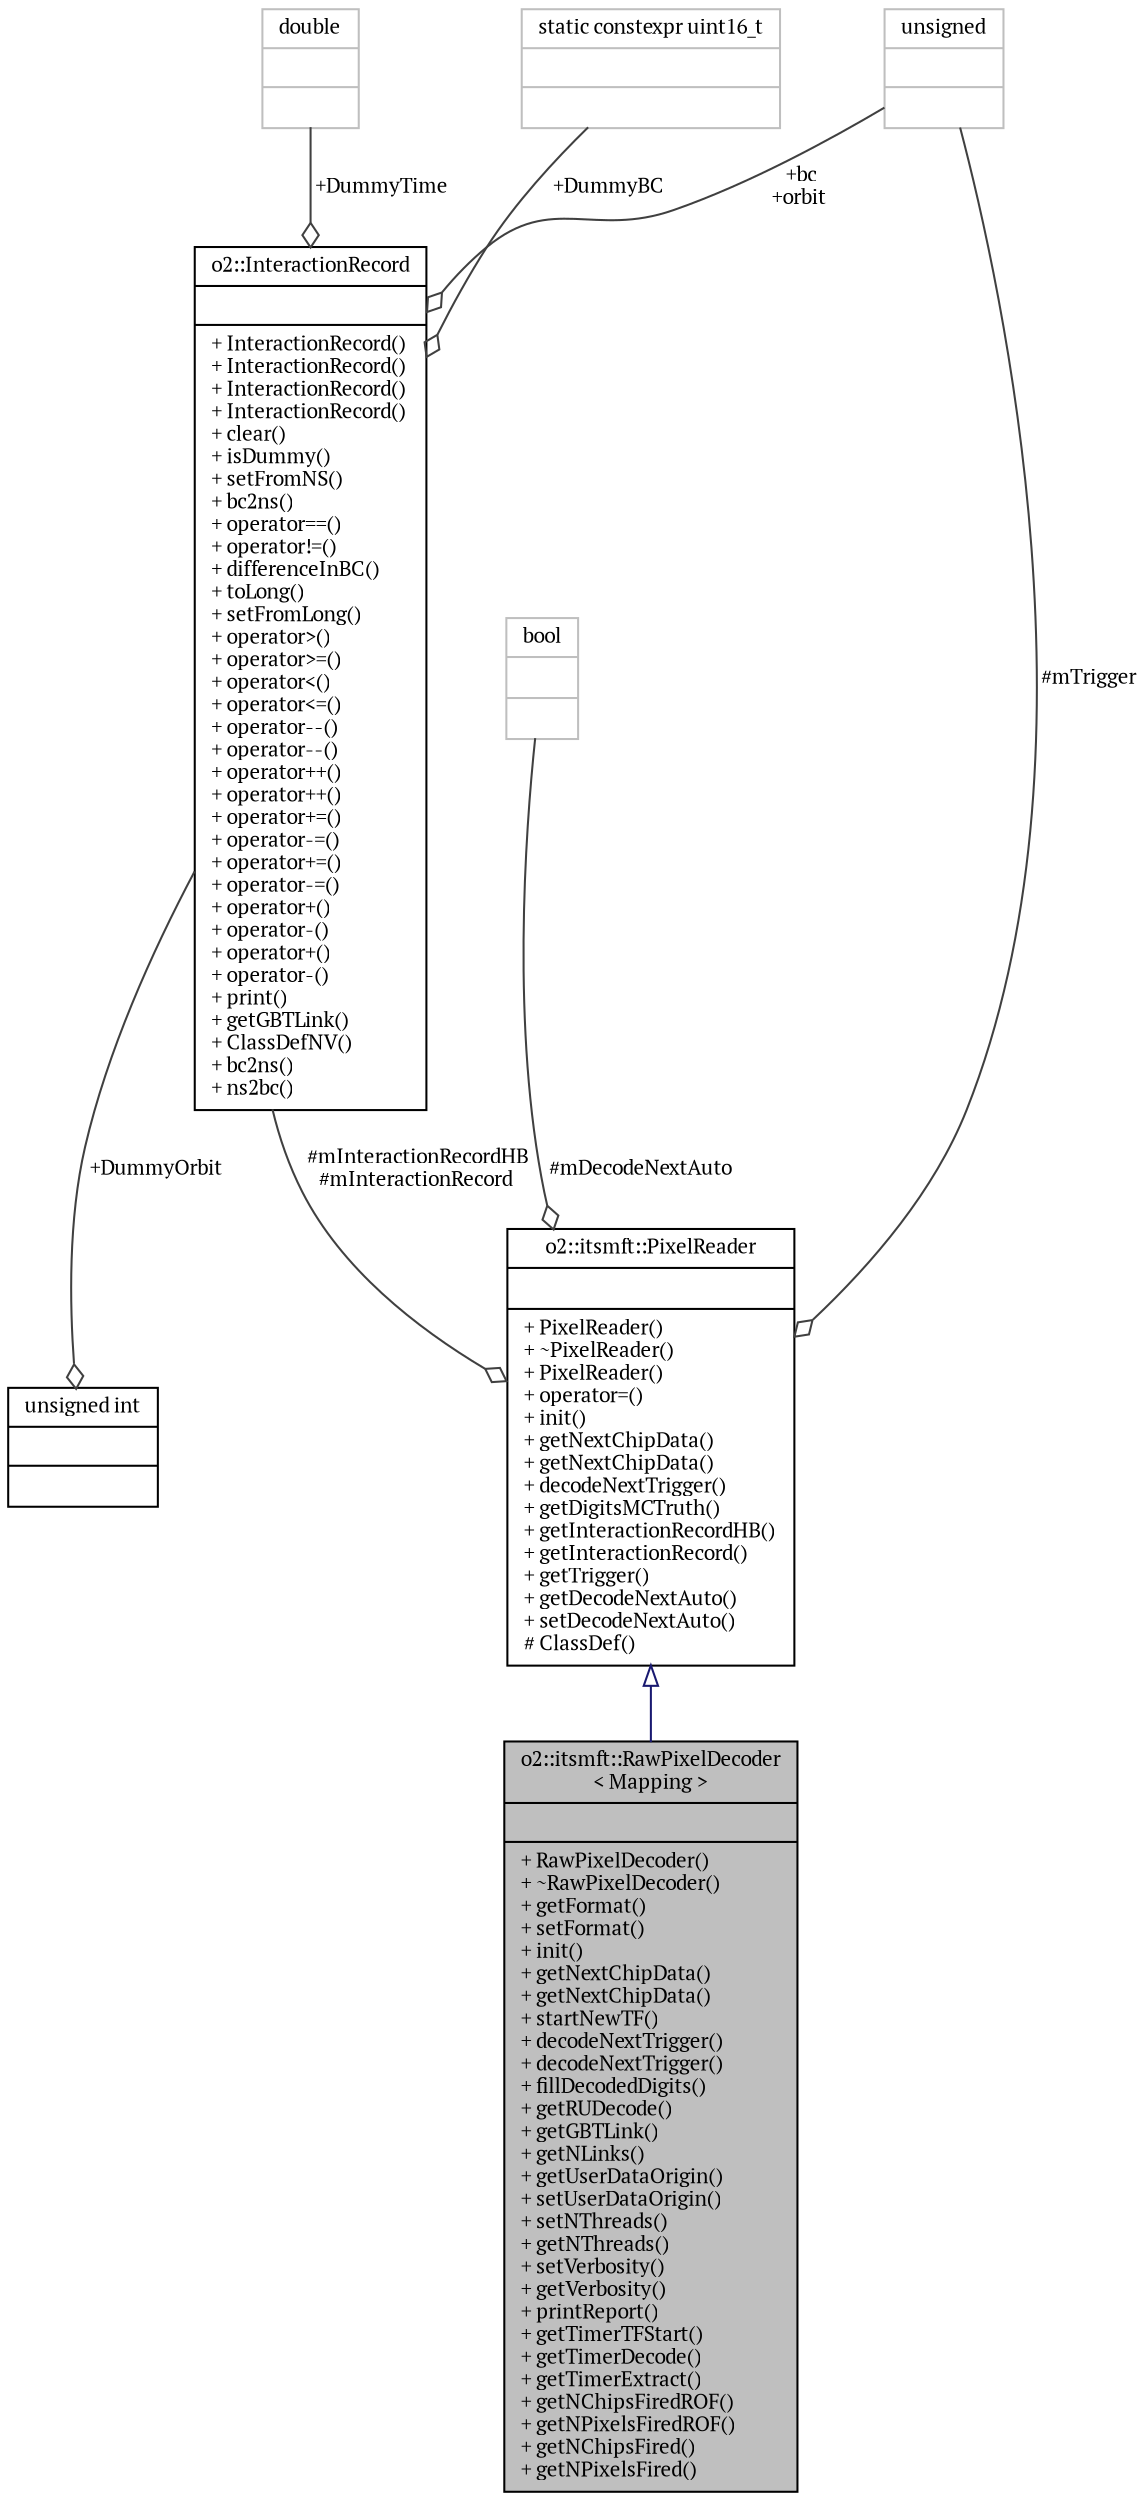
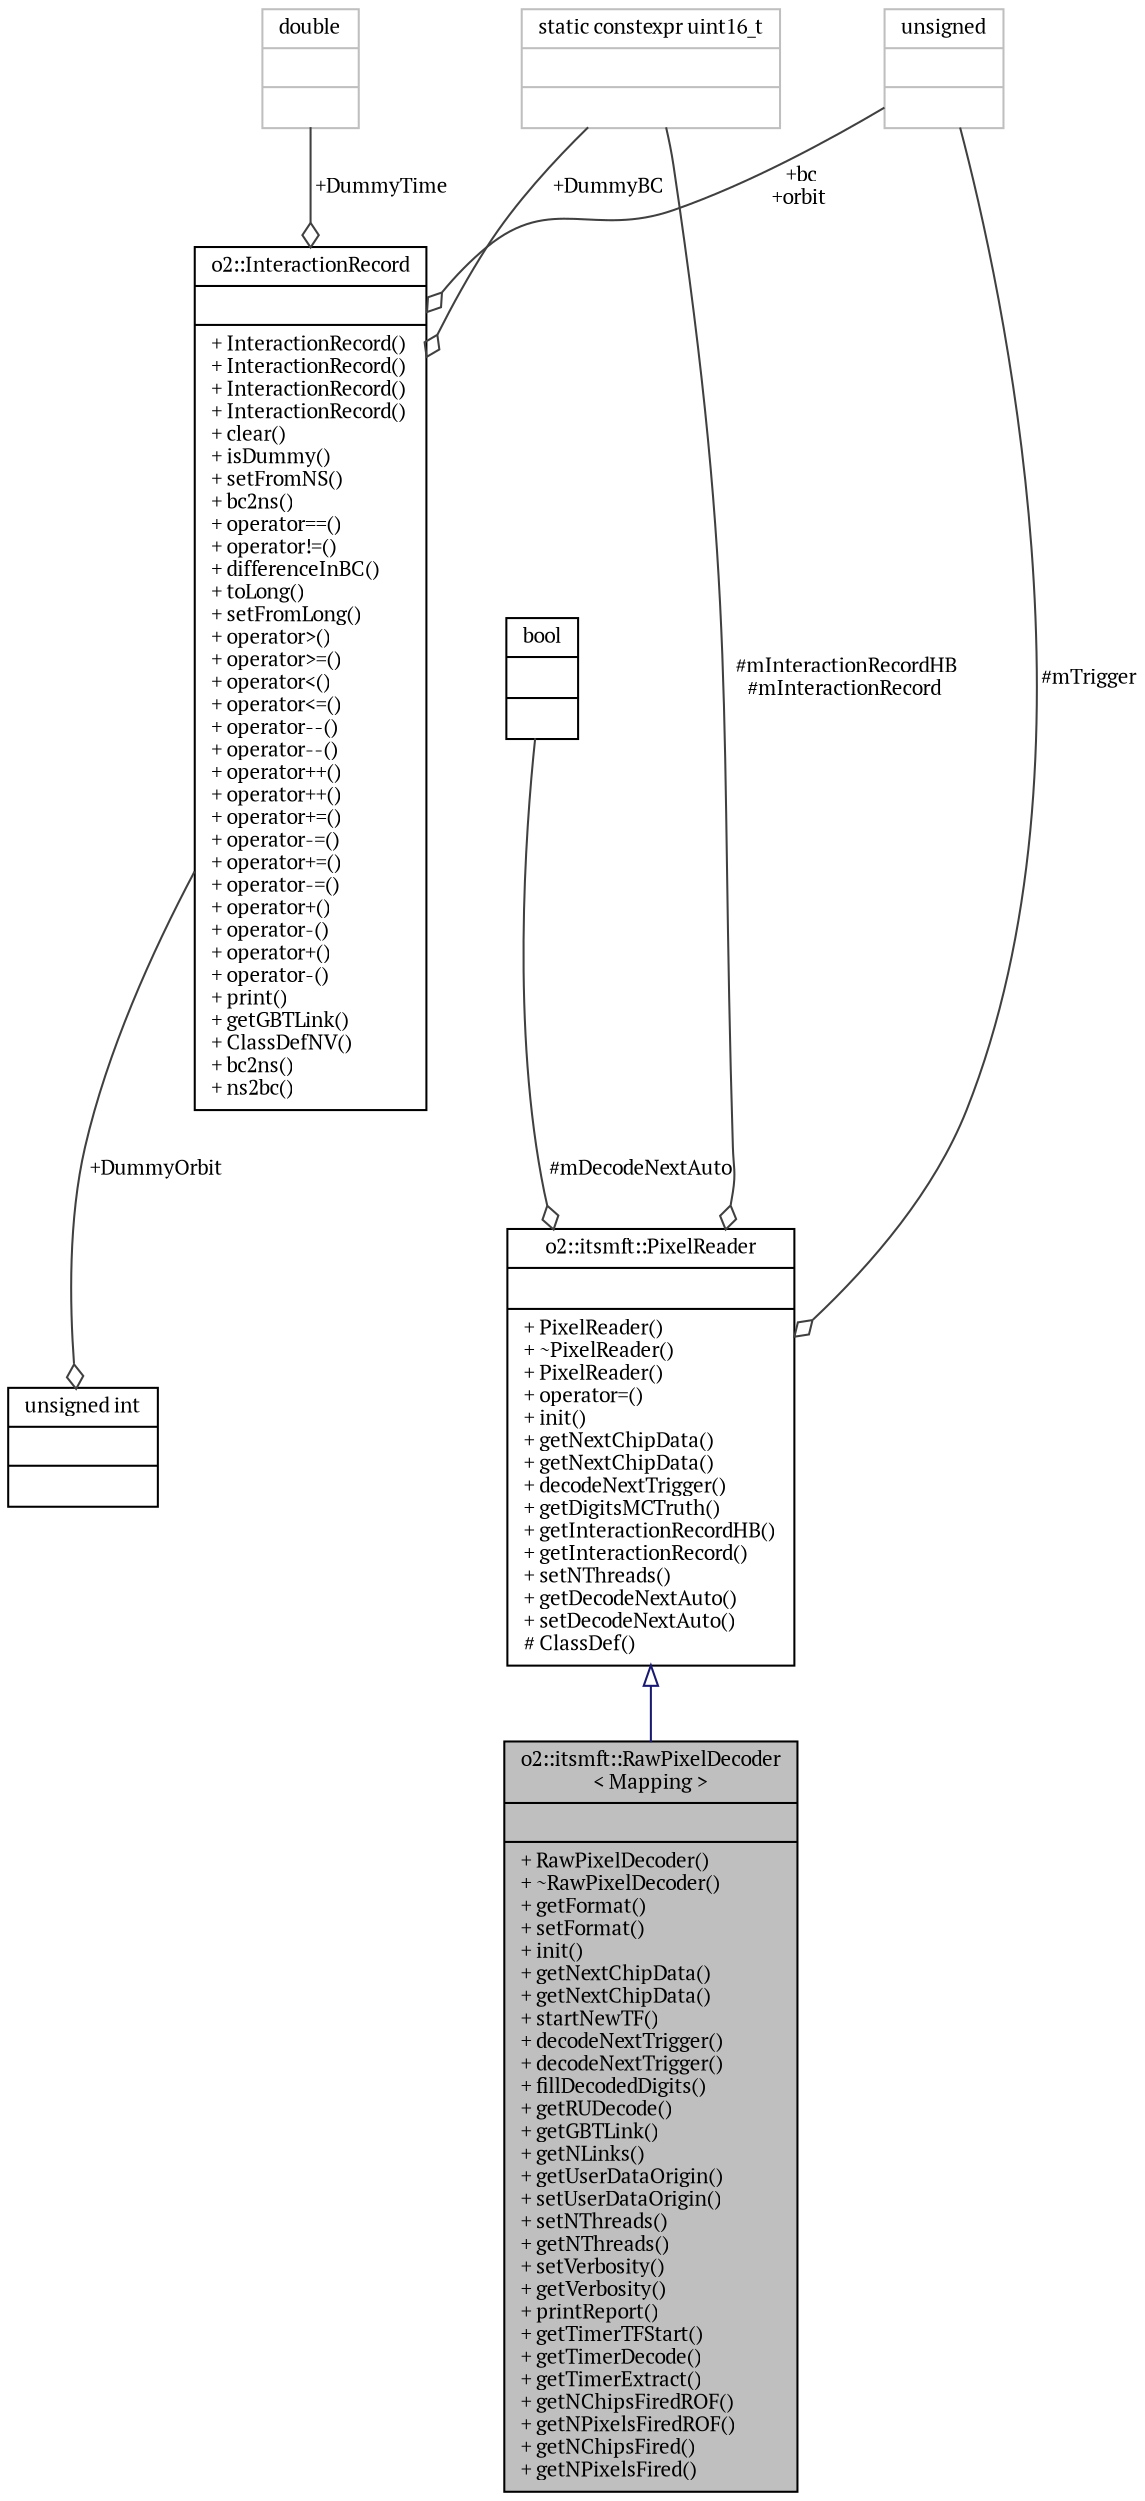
  digraph {
    fontname="PT Serif"
    node [color=black fontname="PT Serif" fontsize=10 shape=record]
    edge [color=grey25 fontname="PT Serif" fontsize=10 labelfontname=Helvetica labelfontsize=10 style=solid arrowhead=odiamond]
    n1 [fillcolor=grey75 fontcolor=black height=0.2 label="{o2::itsmft::RawPixelDecoder\l\< Mapping \>\n||+ RawPixelDecoder()\l+ ~RawPixelDecoder()\l+ getFormat()\l+ setFormat()\l+ init()\l+ getNextChipData()\l+ getNextChipData()\l+ startNewTF()\l+ decodeNextTrigger()\l+ decodeNextTrigger()\l+ fillDecodedDigits()\l+ getRUDecode()\l+ getGBTLink()\l+ getNLinks()\l+ getUserDataOrigin()\l+ setUserDataOrigin()\l+ setNThreads()\l+ getNThreads()\l+ setVerbosity()\l+ getVerbosity()\l+ printReport()\l+ getTimerTFStart()\l+ getTimerDecode()\l+ getTimerExtract()\l+ getNChipsFiredROF()\l+ getNPixelsFiredROF()\l+ getNChipsFired()\l+ getNPixelsFired()\l}" style=filled width=0.4]
-   n2 [height=0.2 label="{o2::itsmft::PixelReader\n||+ PixelReader()\l+ ~PixelReader()\l+ PixelReader()\l+ operator=()\l+ init()\l+ getNextChipData()\l+ getNextChipData()\l+ decodeNextTrigger()\l+ getDigitsMCTruth()\l+ getInteractionRecordHB()\l+ getInteractionRecord()\l+ getTrigger()\l+ getDecodeNextAuto()\l+ setDecodeNextAuto()\l# ClassDef()\l}" width=0.4]
+   n2 [height=0.2 label="{o2::itsmft::PixelReader\n||+ PixelReader()\l+ ~PixelReader()\l+ PixelReader()\l+ operator=()\l+ init()\l+ getNextChipData()\l+ getNextChipData()\l+ decodeNextTrigger()\l+ getDigitsMCTruth()\l+ getInteractionRecordHB()\l+ getInteractionRecord()\l+ setNThreads()\l+ getDecodeNextAuto()\l+ setDecodeNextAuto()\l# ClassDef()\l}" width=0.4]
    n3 [height=0.2 label="{o2::InteractionRecord\n||+ InteractionRecord()\l+ InteractionRecord()\l+ InteractionRecord()\l+ InteractionRecord()\l+ clear()\l+ isDummy()\l+ setFromNS()\l+ bc2ns()\l+ operator==()\l+ operator!=()\l+ differenceInBC()\l+ toLong()\l+ setFromLong()\l+ operator\>()\l+ operator\>=()\l+ operator\<()\l+ operator\<=()\l+ operator--()\l+ operator--()\l+ operator++()\l+ operator++()\l+ operator+=()\l+ operator-=()\l+ operator+=()\l+ operator-=()\l+ operator+()\l+ operator-()\l+ operator+()\l+ operator-()\l+ print()\l+ getGBTLink()\l+ ClassDefNV()\l+ bc2ns()\l+ ns2bc()\l}" width=0.4]
    n4 [height=0.2 label="{unsigned int\n||}" width=0.4]
    n5 [color=grey75 height=0.2 label="{double\n||}" width=0.4]
    n6 [color=grey75 height=0.2 label="{unsigned\n||}" width=0.4]
    n7 [color=grey75 height=0.2 label="{static constexpr uint16_t\n||}" width=0.4]
-   n8 [color=grey75 height=0.2 label="{bool\n||}" width=0.4]
+   n8 [height=0.2 label="{bool\n||}" width=0.4]
    n2 -> n1 [arrowtail=onormal color=midnightblue dir=back arrowhead=""]
-   n3 -> n2 [label=" #mInteractionRecordHB\n#mInteractionRecord"]
+   n7 -> n2 [label=" #mInteractionRecordHB\n#mInteractionRecord"]
    n3 -> n4 [label=" +DummyOrbit"]
    n5 -> n3 [label=" +DummyTime"]
    n6 -> n2 [label=" #mTrigger"]
    n6 -> n3 [label=" +bc\n+orbit"]
    n7 -> n3 [label=" +DummyBC"]
    n8 -> n2 [label=" #mDecodeNextAuto"]
  }
